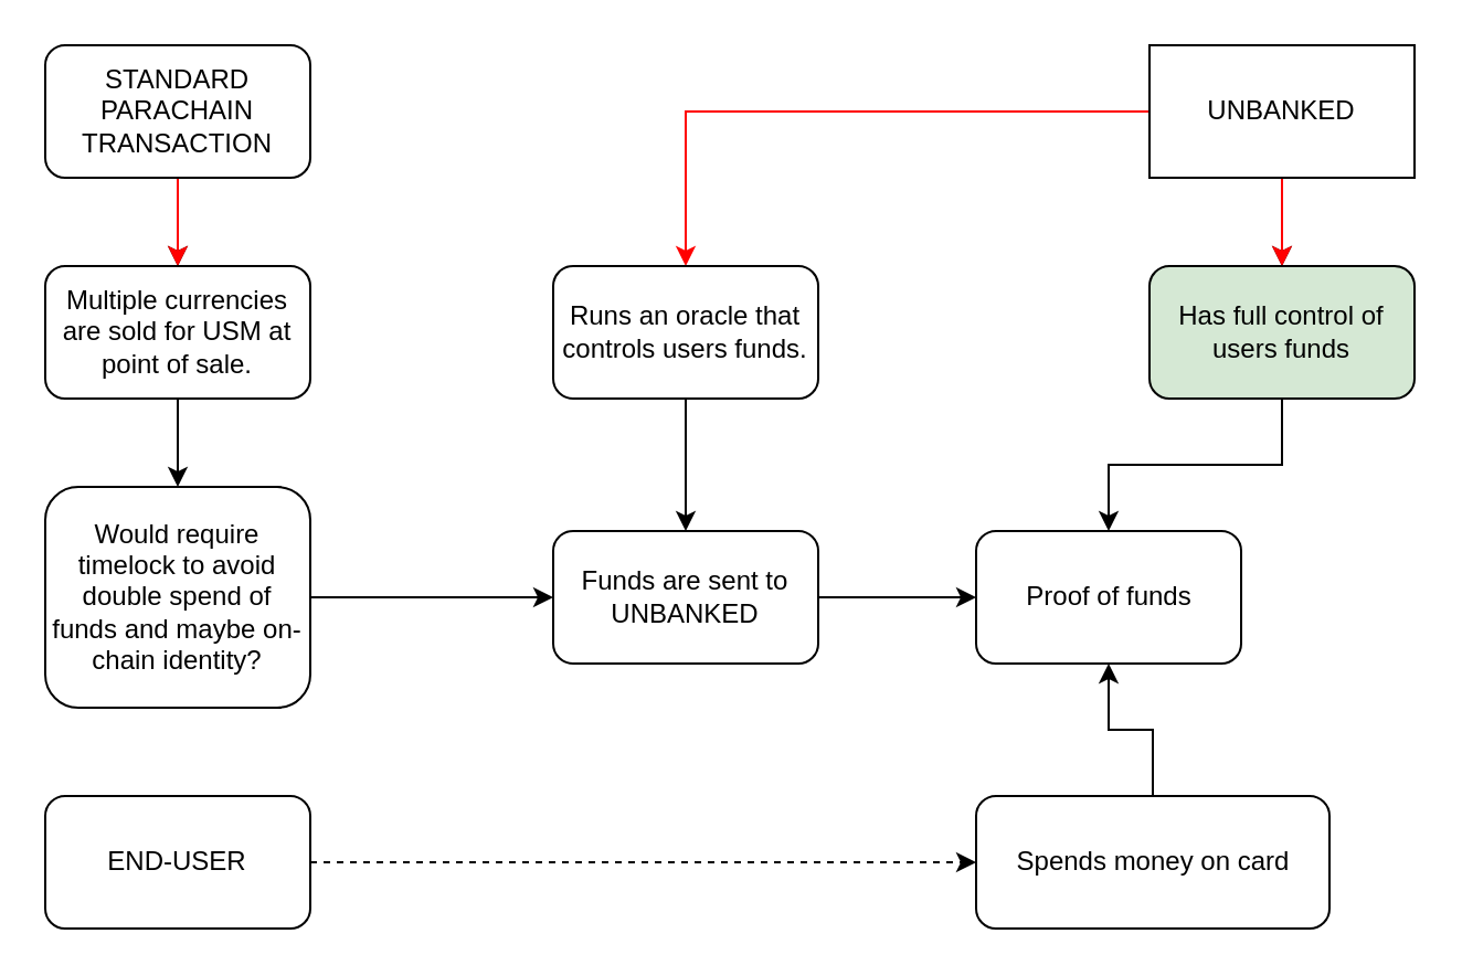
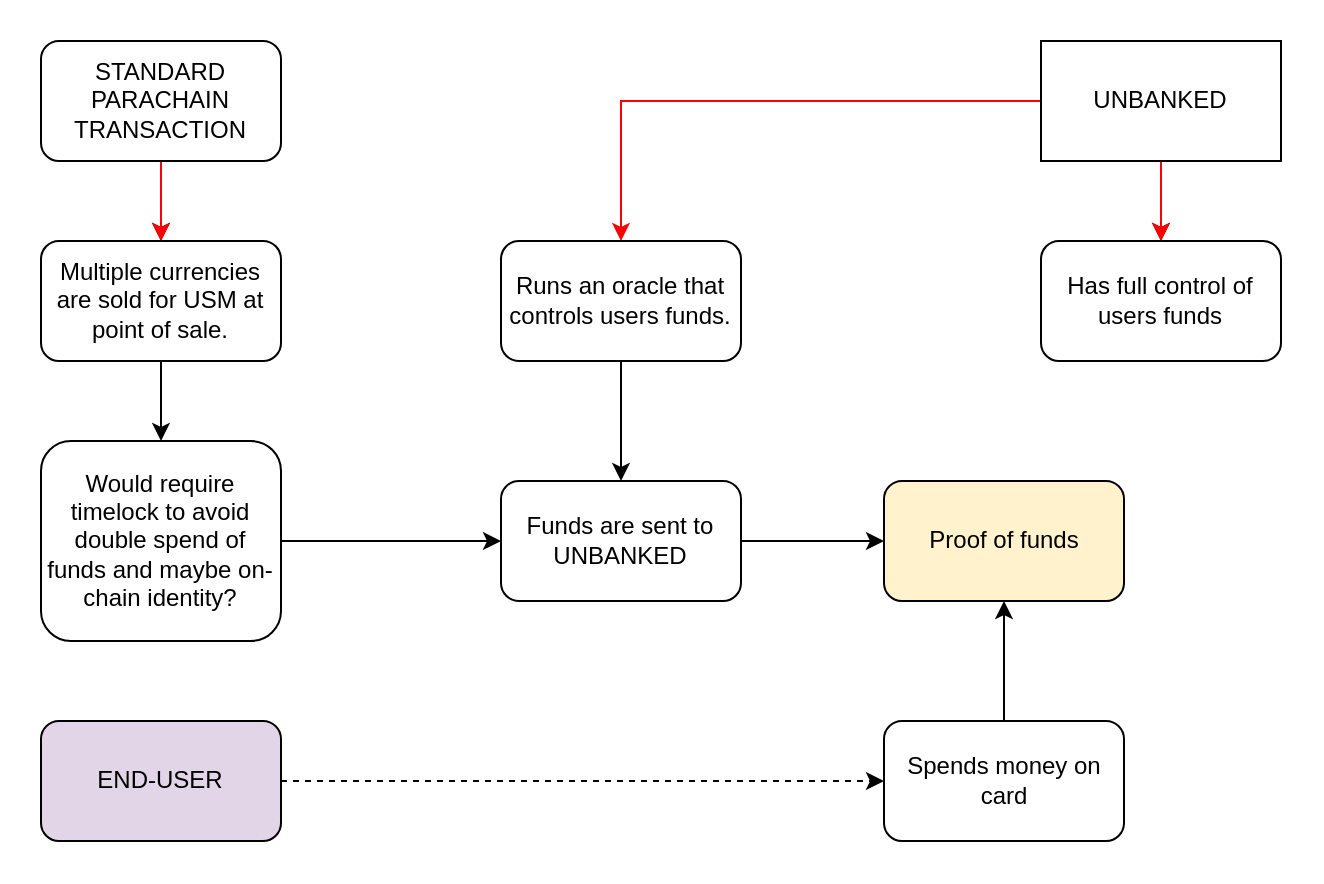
  <mxCell id="0" />
  <mxCell id="1" parent="0" />
  <mxCell id="2" value="" style="edgeStyle=orthogonalEdgeStyle;rounded=0;orthogonalLoop=1;jettySize=auto;html=1;" parent="1" source="5" target="10" edge="1"><mxGeometry relative="1" as="geometry" /></mxCell>
  <mxCell id="3" value="" style="edgeStyle=orthogonalEdgeStyle;rounded=0;orthogonalLoop=1;jettySize=auto;html=1;fontColor=#FF0000;strokeColor=#FF0000;" parent="1" source="5" target="10" edge="1"><mxGeometry relative="1" as="geometry" /></mxCell>
  <mxCell id="4" value="" style="edgeStyle=orthogonalEdgeStyle;rounded=0;orthogonalLoop=1;jettySize=auto;html=1;exitX=0;exitY=0.5;exitDx=0;exitDy=0;strokeColor=#FF0000;" parent="1" source="8" target="12" edge="1"><mxGeometry relative="1" as="geometry"><Array as="points"><mxPoint x="310" y="50" /></Array></mxGeometry></mxCell>
  <mxCell id="5" value="STANDARD PARACHAIN TRANSACTION" style="rounded=1;whiteSpace=wrap;html=1;" parent="1" vertex="1"><mxGeometry x="20" y="20" width="120" height="60" as="geometry" /></mxCell>
  <mxCell id="6" value="" style="edgeStyle=orthogonalEdgeStyle;rounded=0;orthogonalLoop=1;jettySize=auto;html=1;" edge="1" parent="1" source="8" target="23"><mxGeometry relative="1" as="geometry" /></mxCell>
  <mxCell id="7" value="" style="edgeStyle=orthogonalEdgeStyle;rounded=0;orthogonalLoop=1;jettySize=auto;html=1;fontColor=#FF0000;strokeColor=#FF0000;" edge="1" parent="1" source="8" target="23"><mxGeometry relative="1" as="geometry" /></mxCell>
  <mxCell id="8" value="UNBANKED" style="rounded=0;whiteSpace=wrap;html=1;" parent="1" vertex="1"><mxGeometry x="520" y="20" width="120" height="60" as="geometry" /></mxCell>
  <mxCell id="9" value="" style="edgeStyle=orthogonalEdgeStyle;rounded=0;orthogonalLoop=1;jettySize=auto;html=1;" parent="1" source="10" target="15" edge="1"><mxGeometry relative="1" as="geometry" /></mxCell>
  <mxCell id="10" value="Multiple currencies are sold for USM at point of sale." style="whiteSpace=wrap;html=1;rounded=1;" parent="1" vertex="1"><mxGeometry x="20" y="120" width="120" height="60" as="geometry" /></mxCell>
  <mxCell id="11" value="" style="edgeStyle=orthogonalEdgeStyle;rounded=0;orthogonalLoop=1;jettySize=auto;html=1;" parent="1" source="12" target="17" edge="1"><mxGeometry relative="1" as="geometry" /></mxCell>
  <mxCell id="12" value="Runs an oracle that controls users funds." style="whiteSpace=wrap;html=1;rounded=1;" parent="1" vertex="1"><mxGeometry x="250" y="120" width="120" height="60" as="geometry" /></mxCell>
- <mxCell id="13" value="Proof of funds" style="rounded=1;whiteSpace=wrap;html=1;" parent="1" vertex="1"><mxGeometry x="441.5" y="240" width="120" height="60" as="geometry" /></mxCell>
+ <mxCell id="13" value="Proof of funds" style="rounded=1;whiteSpace=wrap;html=1;fillColor=#fff2cc;" parent="1" vertex="1"><mxGeometry x="441.5" y="240" width="120" height="60" as="geometry" /></mxCell>
  <mxCell id="14" style="edgeStyle=orthogonalEdgeStyle;rounded=0;orthogonalLoop=1;jettySize=auto;html=1;entryX=0;entryY=0.5;entryDx=0;entryDy=0;" edge="1" parent="1" source="15" target="17"><mxGeometry relative="1" as="geometry"><mxPoint x="250" y="270" as="targetPoint" /></mxGeometry></mxCell>
  <mxCell id="15" value="Would require timelock to avoid double spend of funds and maybe on-chain identity?" style="whiteSpace=wrap;html=1;rounded=1;" parent="1" vertex="1"><mxGeometry x="20" y="220" width="120" height="100" as="geometry" /></mxCell>
  <mxCell id="16" value="" style="edgeStyle=orthogonalEdgeStyle;rounded=0;orthogonalLoop=1;jettySize=auto;html=1;" edge="1" parent="1" source="17" target="13"><mxGeometry relative="1" as="geometry" /></mxCell>
  <mxCell id="17" value="Funds are sent to UNBANKED" style="whiteSpace=wrap;html=1;rounded=1;" parent="1" vertex="1"><mxGeometry x="250" y="240" width="120" height="60" as="geometry" /></mxCell>
  <mxCell id="18" value="" style="edgeStyle=orthogonalEdgeStyle;rounded=0;orthogonalLoop=1;jettySize=auto;html=1;dashed=1;" edge="1" parent="1" source="19" target="21"><mxGeometry relative="1" as="geometry" /></mxCell>
- <mxCell id="19" value="END-USER" style="rounded=1;whiteSpace=wrap;html=1;" vertex="1" parent="1"><mxGeometry x="20" y="360" width="120" height="60" as="geometry" /></mxCell>
+ <mxCell id="19" value="END-USER" style="rounded=1;whiteSpace=wrap;html=1;fillColor=#e1d5e7;" vertex="1" parent="1"><mxGeometry x="20" y="360" width="120" height="60" as="geometry" /></mxCell>
  <mxCell id="20" value="" style="edgeStyle=orthogonalEdgeStyle;rounded=0;orthogonalLoop=1;jettySize=auto;html=1;" edge="1" parent="1" source="21" target="13"><mxGeometry relative="1" as="geometry" /></mxCell>
- <mxCell id="21" value="Spends money on card" style="whiteSpace=wrap;html=1;rounded=1;" vertex="1" parent="1"><mxGeometry x="441.5" y="360" width="160" height="60" as="geometry" /></mxCell>
- <mxCell id="22" value="" style="edgeStyle=orthogonalEdgeStyle;rounded=0;orthogonalLoop=1;jettySize=auto;html=1;entryX=0.5;entryY=0;entryDx=0;entryDy=0;" edge="1" parent="1" source="23" target="13"><mxGeometry relative="1" as="geometry" /></mxCell>
- <mxCell id="23" value="Has full control of users funds" style="whiteSpace=wrap;html=1;rounded=1;fillColor=#d5e8d4;" vertex="1" parent="1"><mxGeometry x="520" y="120" width="120" height="60" as="geometry" /></mxCell>
+ <mxCell id="21" value="Spends money on card" style="whiteSpace=wrap;html=1;rounded=1;" vertex="1" parent="1"><mxGeometry x="441.5" y="360" width="120" height="60" as="geometry" /></mxCell>
+ <mxCell id="23" value="Has full control of users funds" style="whiteSpace=wrap;html=1;rounded=1;" vertex="1" parent="1"><mxGeometry x="520" y="120" width="120" height="60" as="geometry" /></mxCell>
